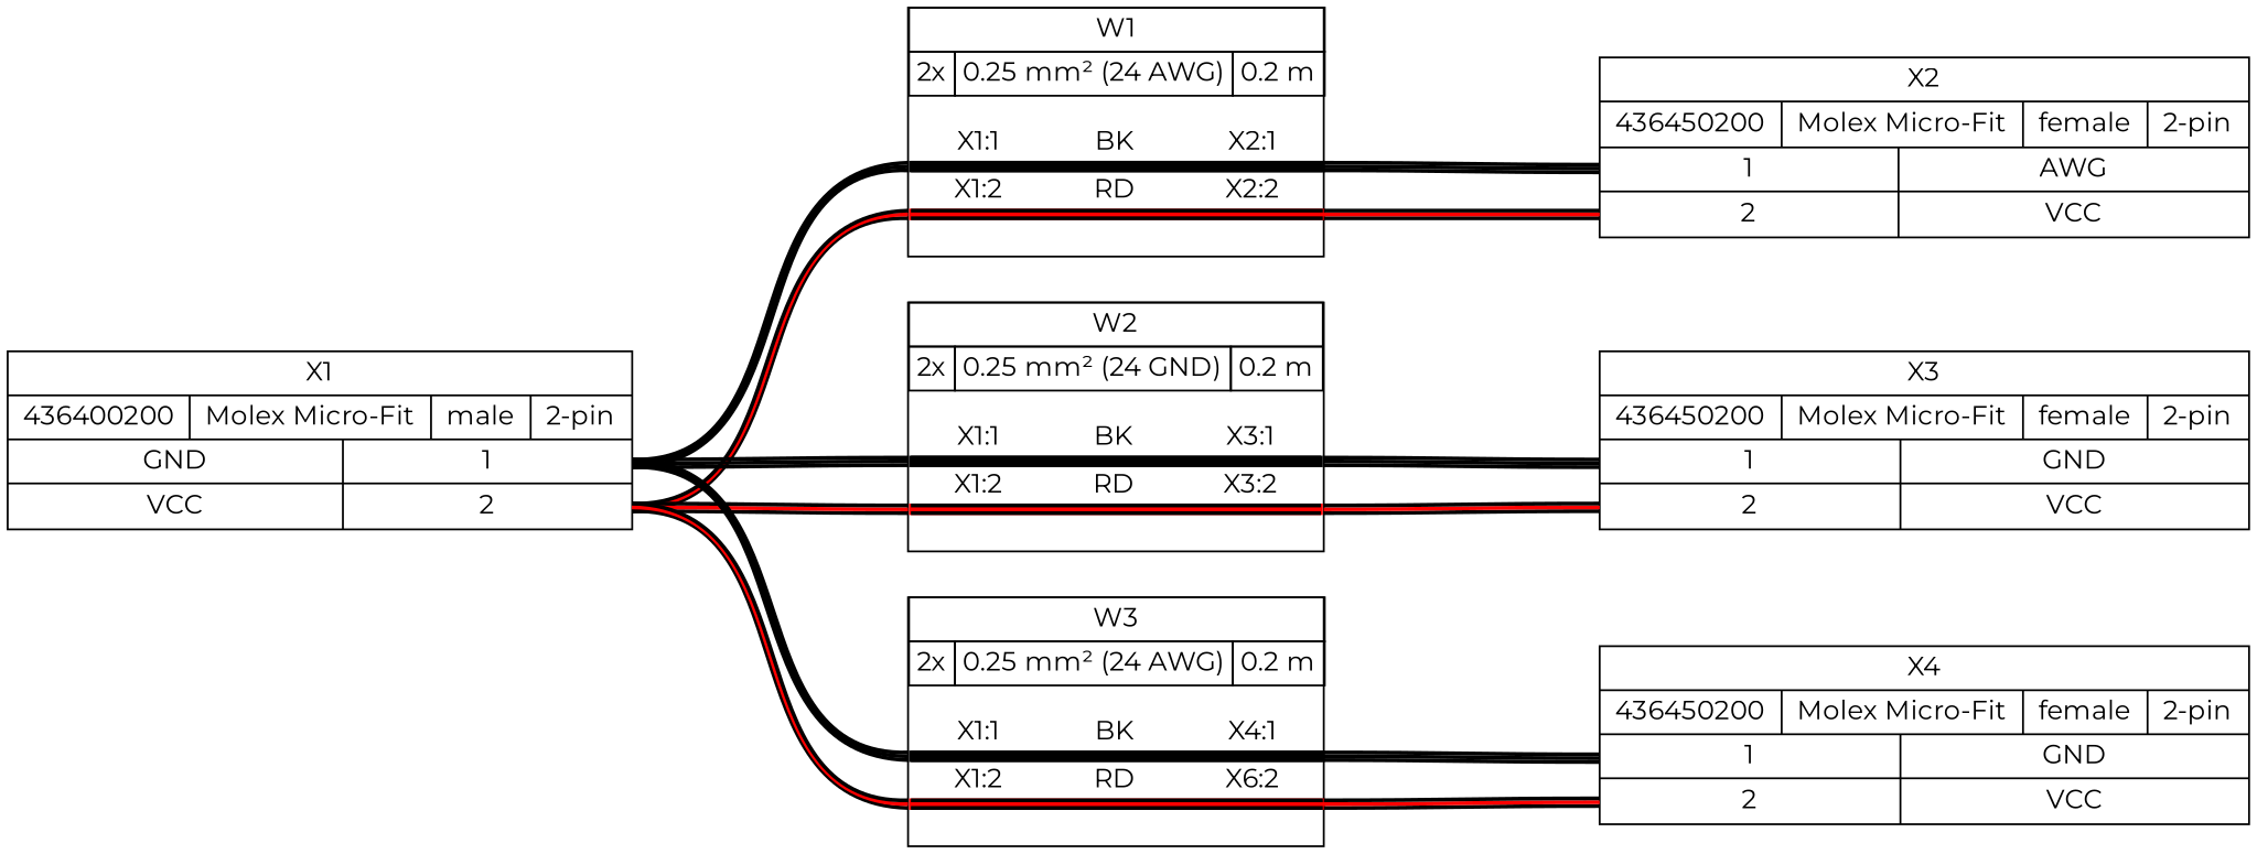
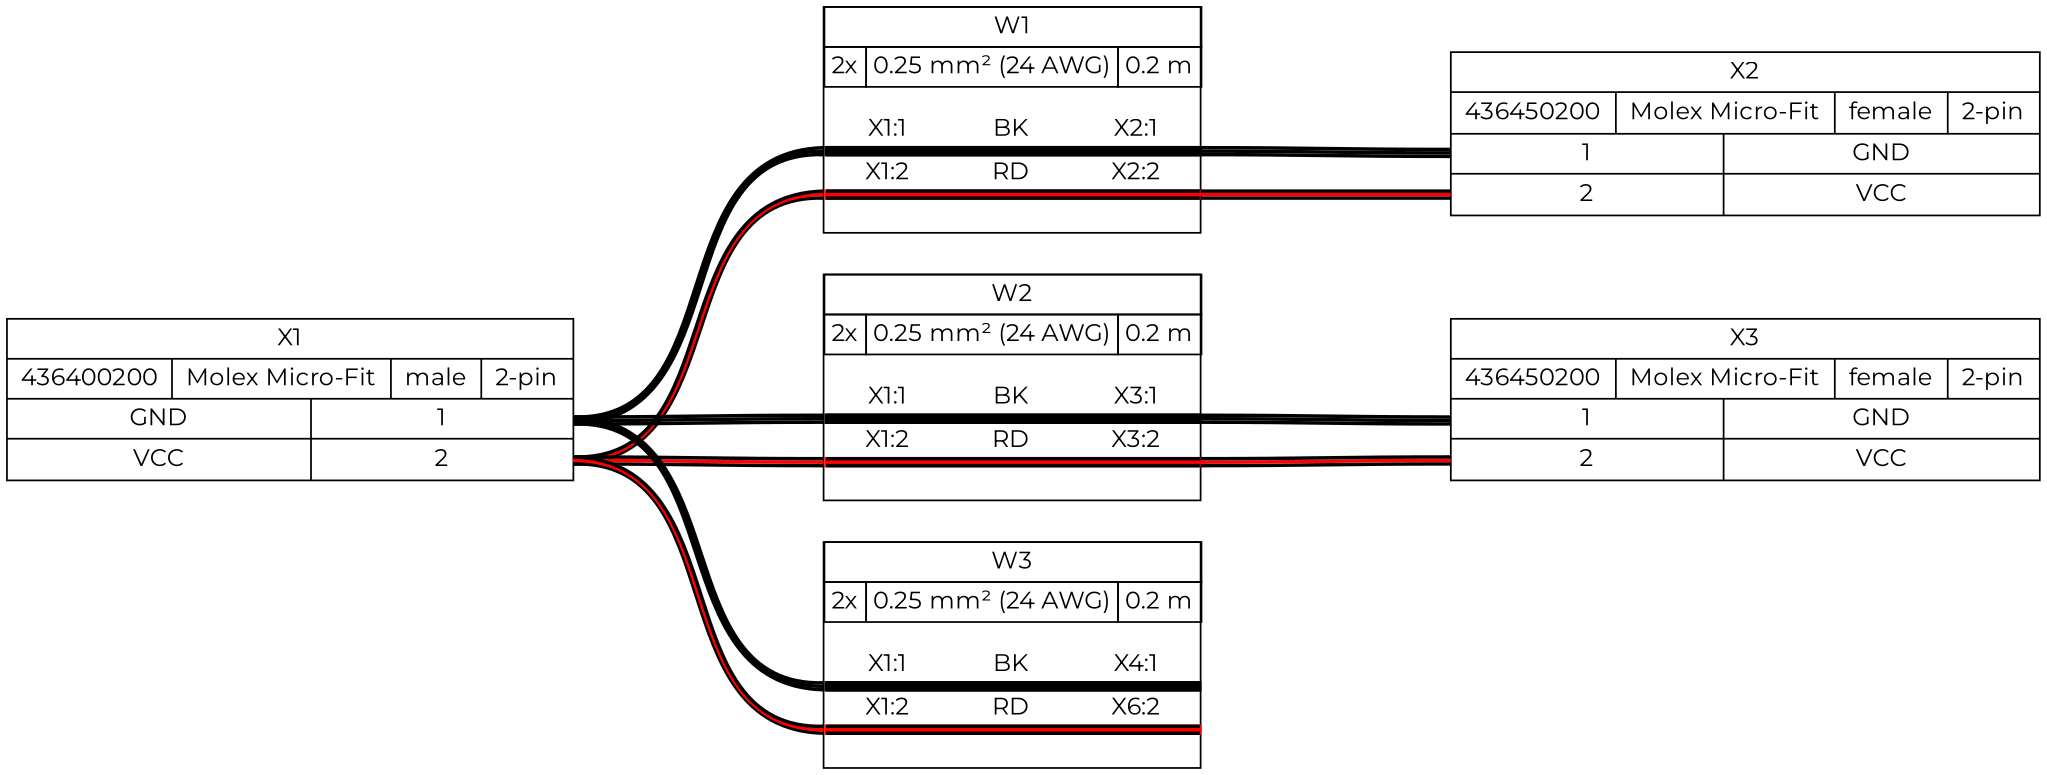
  graph {
    bgcolor=white
    fontname=Montserrat
    nodesep=0.33
    rankdir=LR
    ranksep=2
    node [fillcolor=white fontname=Montserrat shape=record style=filled]
    edge [color="#000000:#000000:#000000" fontname=Montserrat headport="w1:w" style=bold tailport="p1r:e"]
    n1 [label="X1|{436400200|Molex Micro-Fit|male|2-pin}|{{GND|VCC}|{<p1r>1|<p2r>2}}"]
    n2 [label=<<table border="0" cellspacing="0" cellpadding="0"><tr><td><table border="0" cellspacing="0" cellpadding="3" cellborder="1"><tr><td colspan="3">W1</td></tr><tr><td>2x</td><td>0.25 mm² (24 AWG)</td><td>0.2 m</td></tr></table></td></tr><tr><td>&nbsp;</td></tr><tr><td><table border="0" cellspacing="0" cellborder="0"><tr><td>X1:1</td><td>BK</td><td>X2:1</td></tr><tr><td colspan="3" cellpadding="0" height="6" bgcolor="#000000" border="2" sides="tb" port="w1"></td></tr><tr><td>X1:2</td><td>RD</td><td>X2:2</td></tr><tr><td colspan="3" cellpadding="0" height="6" bgcolor="#ff0000" border="2" sides="tb" port="w2"></td></tr><tr><td>&nbsp;</td></tr></table></td></tr></table>> margin=0 shape=box style=""]
-   n3 [label=<<table border="0" cellspacing="0" cellpadding="0"><tr><td><table border="0" cellspacing="0" cellpadding="3" cellborder="1"><tr><td colspan="3">W2</td></tr><tr><td>2x</td><td>0.25 mm² (24 GND)</td><td>0.2 m</td></tr></table></td></tr><tr><td>&nbsp;</td></tr><tr><td><table border="0" cellspacing="0" cellborder="0"><tr><td>X1:1</td><td>BK</td><td>X3:1</td></tr><tr><td colspan="3" cellpadding="0" height="6" bgcolor="#000000" border="2" sides="tb" port="w1"></td></tr><tr><td>X1:2</td><td>RD</td><td>X3:2</td></tr><tr><td colspan="3" cellpadding="0" height="6" bgcolor="#ff0000" border="2" sides="tb" port="w2"></td></tr><tr><td>&nbsp;</td></tr></table></td></tr></table>> margin=0 shape=box style=""]
+   n3 [label=<<table border="0" cellspacing="0" cellpadding="0"><tr><td><table border="0" cellspacing="0" cellpadding="3" cellborder="1"><tr><td colspan="3">W2</td></tr><tr><td>2x</td><td>0.25 mm² (24 AWG)</td><td>0.2 m</td></tr></table></td></tr><tr><td>&nbsp;</td></tr><tr><td><table border="0" cellspacing="0" cellborder="0"><tr><td>X1:1</td><td>BK</td><td>X3:1</td></tr><tr><td colspan="3" cellpadding="0" height="6" bgcolor="#000000" border="2" sides="tb" port="w1"></td></tr><tr><td>X1:2</td><td>RD</td><td>X3:2</td></tr><tr><td colspan="3" cellpadding="0" height="6" bgcolor="#ff0000" border="2" sides="tb" port="w2"></td></tr><tr><td>&nbsp;</td></tr></table></td></tr></table>> margin=0 shape=box style=""]
    n4 [label=<<table border="0" cellspacing="0" cellpadding="0"><tr><td><table border="0" cellspacing="0" cellpadding="3" cellborder="1"><tr><td colspan="3">W3</td></tr><tr><td>2x</td><td>0.25 mm² (24 AWG)</td><td>0.2 m</td></tr></table></td></tr><tr><td>&nbsp;</td></tr><tr><td><table border="0" cellspacing="0" cellborder="0"><tr><td>X1:1</td><td>BK</td><td>X4:1</td></tr><tr><td colspan="3" cellpadding="0" height="6" bgcolor="#000000" border="2" sides="tb" port="w1"></td></tr><tr><td>X1:2</td><td>RD</td><td>X6:2</td></tr><tr><td colspan="3" cellpadding="0" height="6" bgcolor="#ff0000" border="2" sides="tb" port="w2"></td></tr><tr><td>&nbsp;</td></tr></table></td></tr></table>> margin=0 shape=box style=""]
-   n5 [label="X2|{436450200|Molex Micro-Fit|female|2-pin}|{{<p1l>1|<p2l>2}|{AWG|VCC}}"]
+   n5 [label="X2|{436450200|Molex Micro-Fit|female|2-pin}|{{<p1l>1|<p2l>2}|{GND|VCC}}"]
    n6 [label="X3|{436450200|Molex Micro-Fit|female|2-pin}|{{<p1l>1|<p2l>2}|{GND|VCC}}"]
-   n7 [label="X4|{436450200|Molex Micro-Fit|female|2-pin}|{{<p1l>1|<p2l>2}|{GND|VCC}}"]
    n1 -- n2
    n1 -- n2 [color="#000000:#ff0000:#000000" headport="w2:w" tailport="p2r:e"]
    n1 -- n3
    n1 -- n3 [color="#000000:#ff0000:#000000" headport="w2:w" tailport="p2r:e"]
    n1 -- n4
    n1 -- n4 [color="#000000:#ff0000:#000000" headport="w2:w" tailport="p2r:e"]
    n2 -- n5 [headport="p1l:w" tailport="w1:e"]
    n2 -- n5 [color="#000000:#ff0000:#000000" headport="p2l:w" tailport="w2:e"]
    n3 -- n6 [headport="p1l:w" tailport="w1:e"]
    n3 -- n6 [color="#000000:#ff0000:#000000" headport="p2l:w" tailport="w2:e"]
-   n4 -- n7 [headport="p1l:w" tailport="w1:e"]
-   n4 -- n7 [color="#000000:#ff0000:#000000" headport="p2l:w" tailport="w2:e"]
  }
